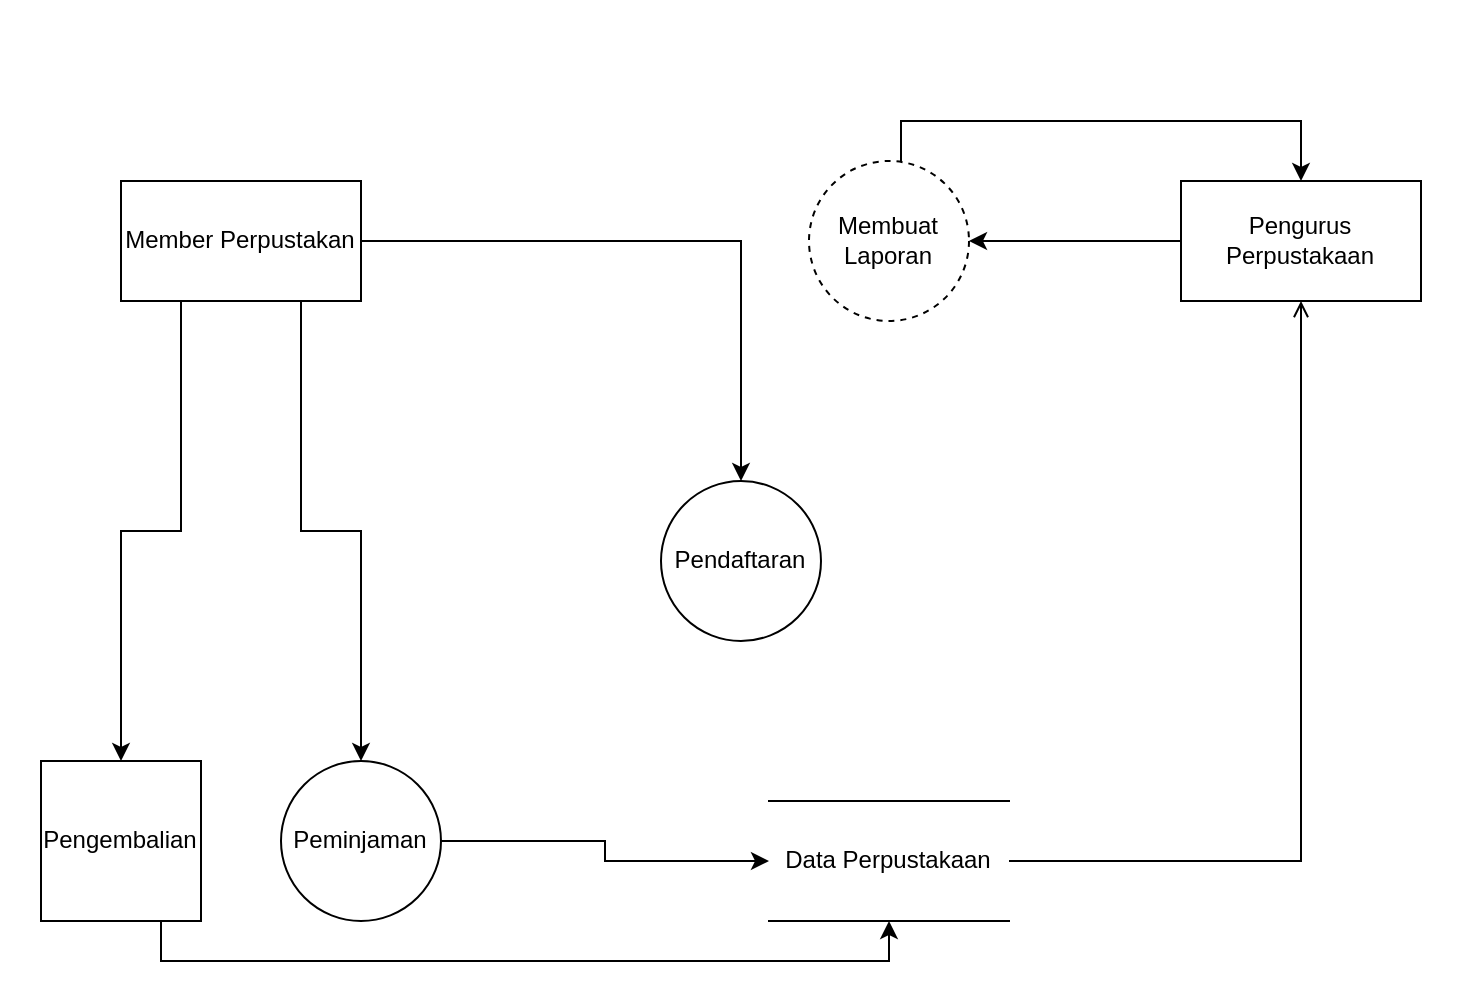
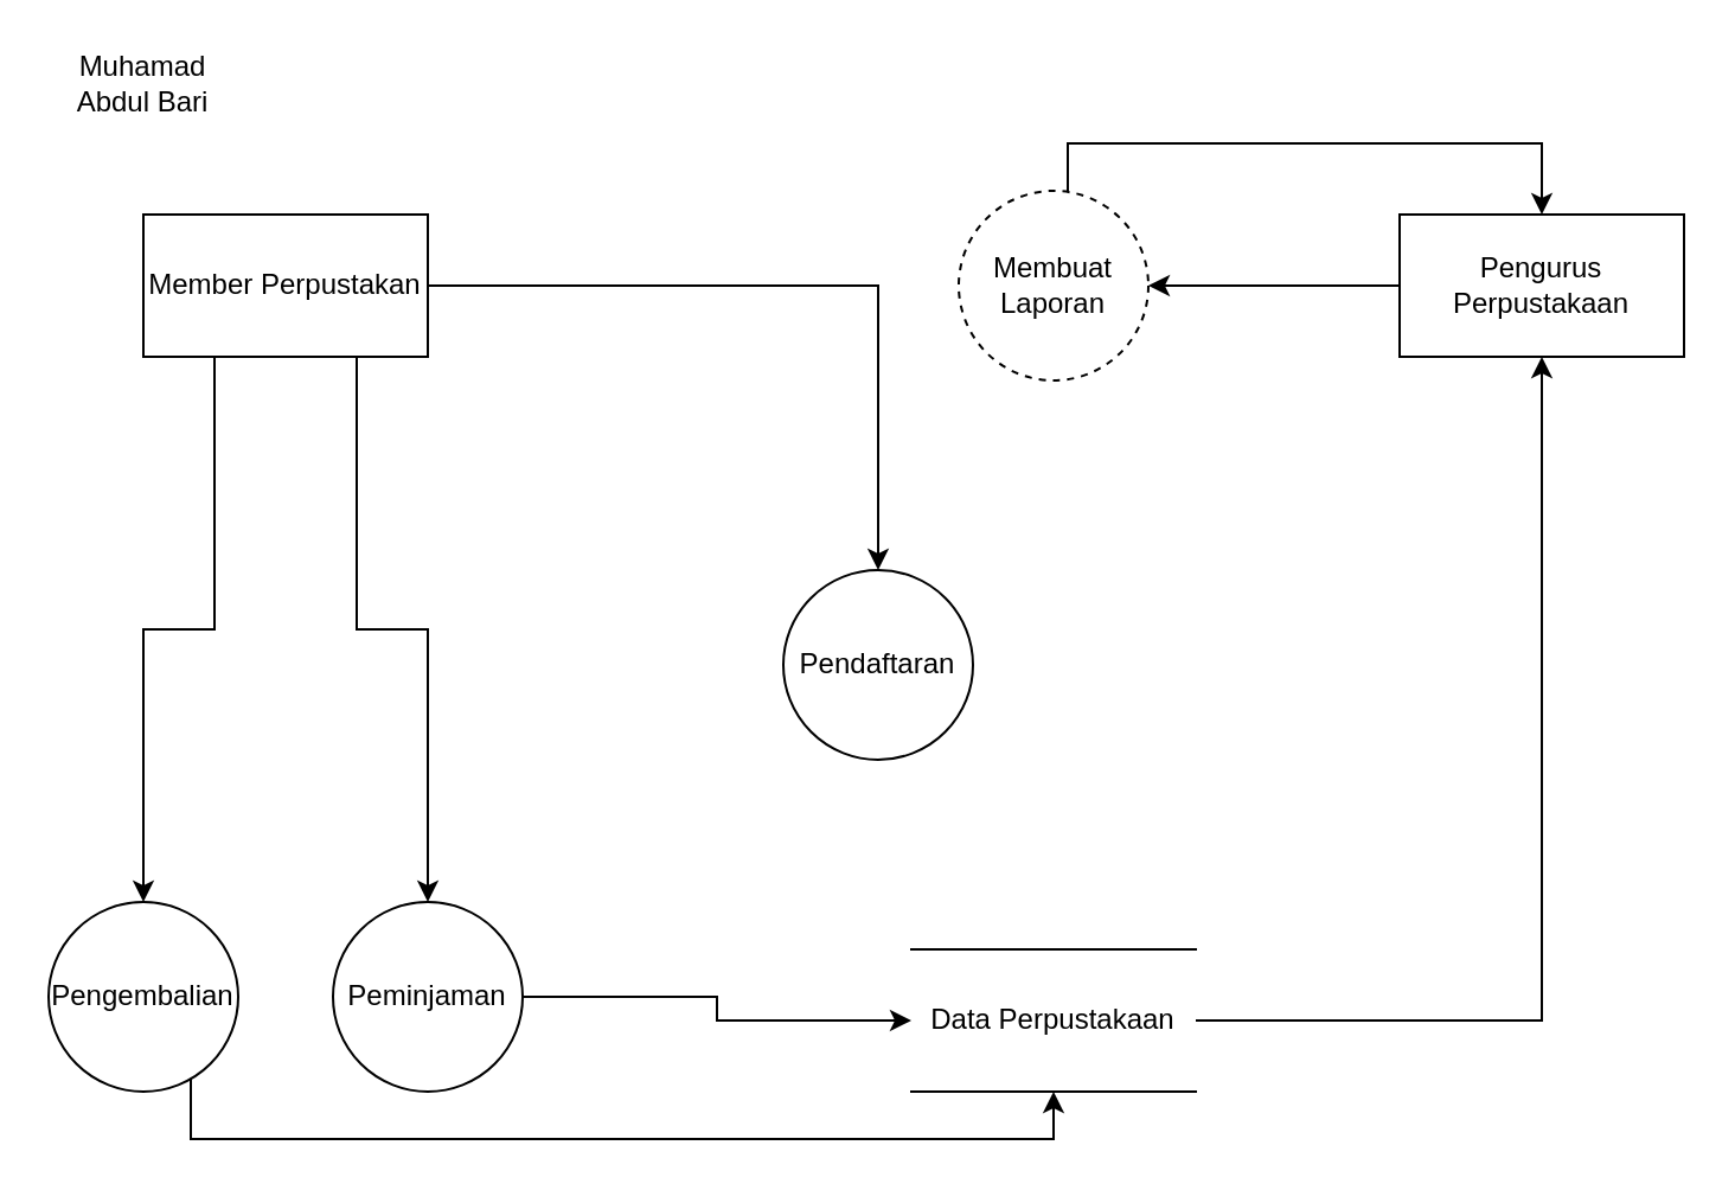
  <mxCell id="0" />
  <mxCell id="1" parent="0" />
  <mxCell id="2" style="edgeStyle=orthogonalEdgeStyle;rounded=0;orthogonalLoop=1;jettySize=auto;html=1;entryX=0.5;entryY=0;entryDx=0;entryDy=0;" edge="1" parent="1" source="5" target="12"><mxGeometry relative="1" as="geometry" /></mxCell>
  <mxCell id="3" style="edgeStyle=orthogonalEdgeStyle;rounded=0;orthogonalLoop=1;jettySize=auto;html=1;exitX=0.25;exitY=1;exitDx=0;exitDy=0;entryX=0.5;entryY=0;entryDx=0;entryDy=0;" edge="1" parent="1" source="5" target="9"><mxGeometry relative="1" as="geometry" /></mxCell>
  <mxCell id="4" style="edgeStyle=orthogonalEdgeStyle;rounded=0;orthogonalLoop=1;jettySize=auto;html=1;exitX=0.75;exitY=1;exitDx=0;exitDy=0;entryX=0.5;entryY=0;entryDx=0;entryDy=0;" edge="1" parent="1" source="5" target="11"><mxGeometry relative="1" as="geometry" /></mxCell>
  <mxCell id="5" value="Member Perpustakan" style="rounded=0;whiteSpace=wrap;html=1;" vertex="1" parent="1"><mxGeometry x="60" y="90" width="120" height="60" as="geometry" /></mxCell>
  <mxCell id="6" style="edgeStyle=orthogonalEdgeStyle;rounded=0;orthogonalLoop=1;jettySize=auto;html=1;entryX=1;entryY=0.5;entryDx=0;entryDy=0;" edge="1" parent="1" source="7" target="14"><mxGeometry relative="1" as="geometry" /></mxCell>
  <mxCell id="7" value="Pengurus Perpustakaan" style="rounded=0;whiteSpace=wrap;html=1;" vertex="1" parent="1"><mxGeometry x="590" y="90" width="120" height="60" as="geometry" /></mxCell>
  <mxCell id="8" style="edgeStyle=orthogonalEdgeStyle;rounded=0;orthogonalLoop=1;jettySize=auto;html=1;entryX=0.5;entryY=1;entryDx=0;entryDy=0;" edge="1" parent="1" source="9" target="16"><mxGeometry relative="1" as="geometry"><Array as="points"><mxPoint x="80" y="480" /><mxPoint x="444" y="480" /></Array></mxGeometry></mxCell>
- <mxCell id="9" value="Pengembalian" style="whiteSpace=wrap;html=1;aspect=fixed;rounded=0;" vertex="1" parent="1"><mxGeometry x="20" y="380" width="80" height="80" as="geometry" /></mxCell>
+ <mxCell id="9" value="Pengembalian" style="ellipse;whiteSpace=wrap;html=1;aspect=fixed;" vertex="1" parent="1"><mxGeometry x="20" y="380" width="80" height="80" as="geometry" /></mxCell>
  <mxCell id="10" style="edgeStyle=orthogonalEdgeStyle;rounded=0;orthogonalLoop=1;jettySize=auto;html=1;" edge="1" parent="1" source="11" target="16"><mxGeometry relative="1" as="geometry" /></mxCell>
  <mxCell id="11" value="Peminjaman" style="ellipse;whiteSpace=wrap;html=1;aspect=fixed;" vertex="1" parent="1"><mxGeometry x="140" y="380" width="80" height="80" as="geometry" /></mxCell>
  <mxCell id="12" value="Pendaftaran" style="ellipse;whiteSpace=wrap;html=1;aspect=fixed;" vertex="1" parent="1"><mxGeometry x="330" y="240" width="80" height="80" as="geometry" /></mxCell>
  <mxCell id="13" style="edgeStyle=orthogonalEdgeStyle;rounded=0;orthogonalLoop=1;jettySize=auto;html=1;entryX=0.5;entryY=0;entryDx=0;entryDy=0;" edge="1" parent="1" source="14" target="7"><mxGeometry relative="1" as="geometry"><Array as="points"><mxPoint x="450" y="60" /><mxPoint x="650" y="60" /></Array></mxGeometry></mxCell>
  <mxCell id="14" value="Membuat Laporan" style="ellipse;whiteSpace=wrap;html=1;aspect=fixed;dashed=1;" vertex="1" parent="1"><mxGeometry x="404" y="80" width="80" height="80" as="geometry" /></mxCell>
- <mxCell id="15" style="edgeStyle=orthogonalEdgeStyle;rounded=0;orthogonalLoop=1;jettySize=auto;html=1;entryX=0.5;entryY=1;entryDx=0;entryDy=0;endArrow=open;" edge="1" parent="1" source="16" target="7"><mxGeometry relative="1" as="geometry" /></mxCell>
+ <mxCell id="15" style="edgeStyle=orthogonalEdgeStyle;rounded=0;orthogonalLoop=1;jettySize=auto;html=1;entryX=0.5;entryY=1;entryDx=0;entryDy=0;" edge="1" parent="1" source="16" target="7"><mxGeometry relative="1" as="geometry" /></mxCell>
  <mxCell id="16" value="Data Perpustakaan" style="shape=partialRectangle;whiteSpace=wrap;html=1;left=0;right=0;fillColor=none;" vertex="1" parent="1"><mxGeometry x="384" y="400" width="120" height="60" as="geometry" /></mxCell>
+ <mxCell id="17" value="Muhamad Abdul Bari" style="text;html=1;strokeColor=none;fillColor=none;align=center;verticalAlign=middle;whiteSpace=wrap;rounded=0;" vertex="1" parent="1"><mxGeometry x="30" y="20" width="60" height="30" as="geometry" /></mxCell>
